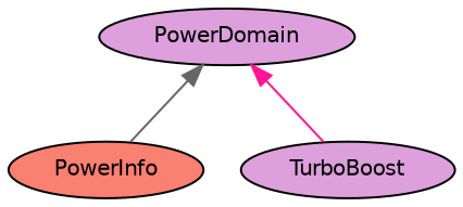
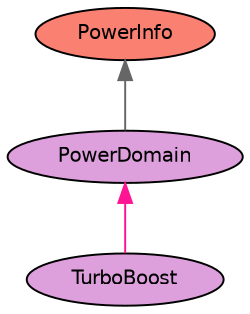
  digraph {
    node [color=black fillcolor=plum fontname=Helvetica fontsize=10 shape=ellipse style=filled]
    edge [dir=back fontname=Helvetica fontsize=10 labelfontname=Helvetica labelfontsize=10 style=solid]
    n1 [fillcolor=salmon fontcolor=black height=0.2 label=PowerInfo width=0.4]
    n2 [height=0.2 label=PowerDomain width=0.4]
    n3 [height=0.2 label=TurboBoost width=0.4]
-   n2 -> n1 [color=gray40]
+   n1 -> n2 [color=gray40]
    n2 -> n3 [color=deeppink]
  }
